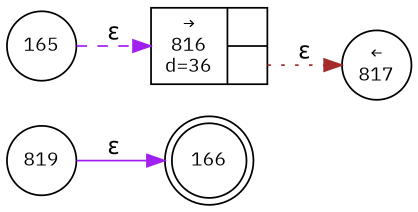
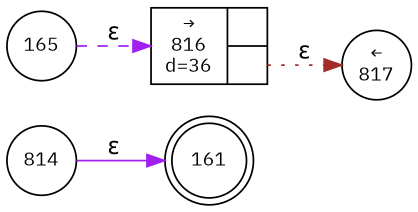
  digraph {
    fontname="IBM Plex Mono"
    rankdir=LR
    node [fixedsize=true fontname="IBM Plex Mono" fontsize=11 shape=circle peripheries=1]
    edge [color=purple fontname="IBM Plex Mono"]
-   n1 [label=166 shape=doublecircle width=.6 peripheries=""]
+   n1 [label=161 shape=doublecircle width=.6 peripheries=""]
    n2 [fixedsize=false label="{&rarr;\n816\nd=36|{<p0>|<p1>}}" shape=record]
    n3 [label="&larr;\n817" width=.55]
-   n4 [label=819 width=.55]
+   n4 [label=814 width=.55]
    n5 [label=165 width=.55]
    n2 -> n3 [color=brown label="&epsilon;" style=dotted tailport=p1]
    n4 -> n1 [label="&epsilon;" style=solid]
    n5 -> n2 [label="&epsilon;" style=dashed]
  }
